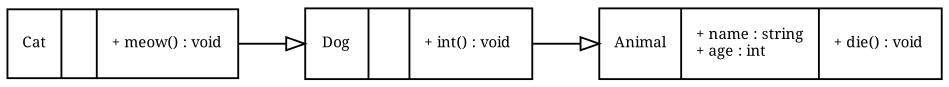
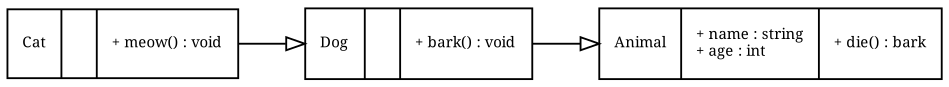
  digraph {
    fontname="Noto Serif"
    fontsize=8
    rankdir=LR
    node [fontname="Noto Serif" fontsize=8 shape=record]
    edge [arrowhead=empty fontname="Noto Serif" fontsize=8]
-   n1 [label="{Animal|+ name : string\l+ age : int\l|+ die() : void\l}"]
-   n2 [label="{Dog||+ int() : void\l}"]
+   n1 [label="{Animal|+ name : string\l+ age : int\l|+ die() : bark\l}"]
+   n2 [label="{Dog||+ bark() : void\l}"]
    n3 [label="{Cat||+ meow() : void\l}"]
    n2 -> n1
    n3 -> n2
  }
